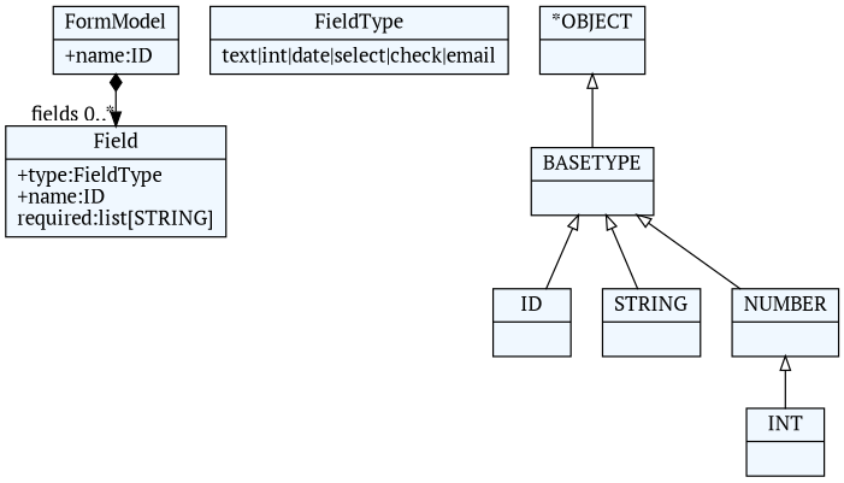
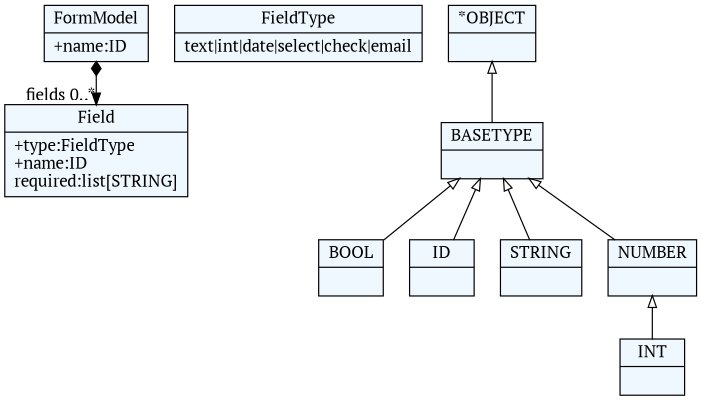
  digraph {
    fontname="PT Serif"
    fontsize=8
    nodesep=0.3
    node [fillcolor=aliceblue fontname="PT Serif" shape=record style=filled]
    edge [arrowtail=empty dir=back fontname="PT Serif"]
    n1 [label="{FormModel|+name:ID\l}"]
    n2 [label="{Field|+type:FieldType\l+name:ID\lrequired:list[STRING]\l}"]
    n3 [label="{FieldType|text\|int\|date\|select\|check\|email}"]
+   n4 [label="{BOOL|}"]
    n5 [label="{*OBJECT|}"]
    n6 [label="{BASETYPE|}"]
    n7 [label="{ID|}"]
    n8 [label="{STRING|}"]
    n9 [label="{NUMBER|}"]
    n10 [label="{INT|}"]
    n1 -> n2 [arrowtail=diamond dir=both headlabel="fields 0..*"]
    n5 -> n6
+   n6 -> n4
    n6 -> n7
    n6 -> n8
    n6 -> n9
    n9 -> n10
  }
